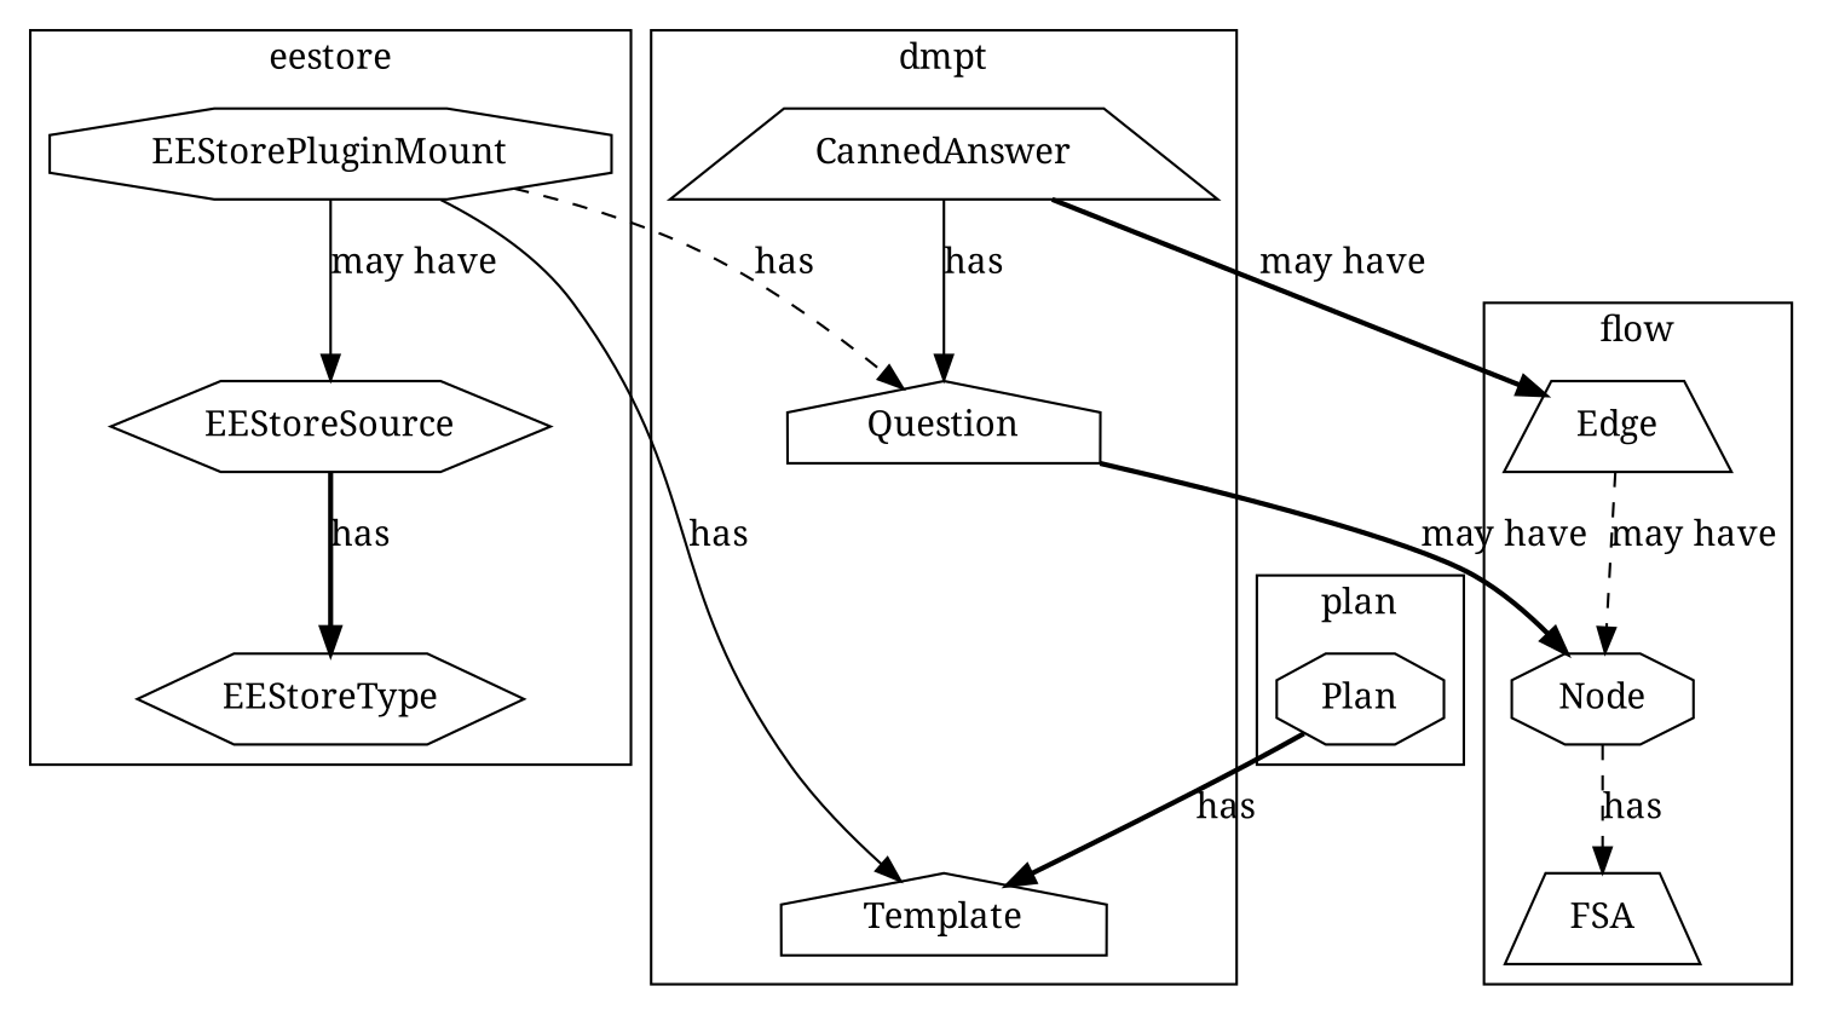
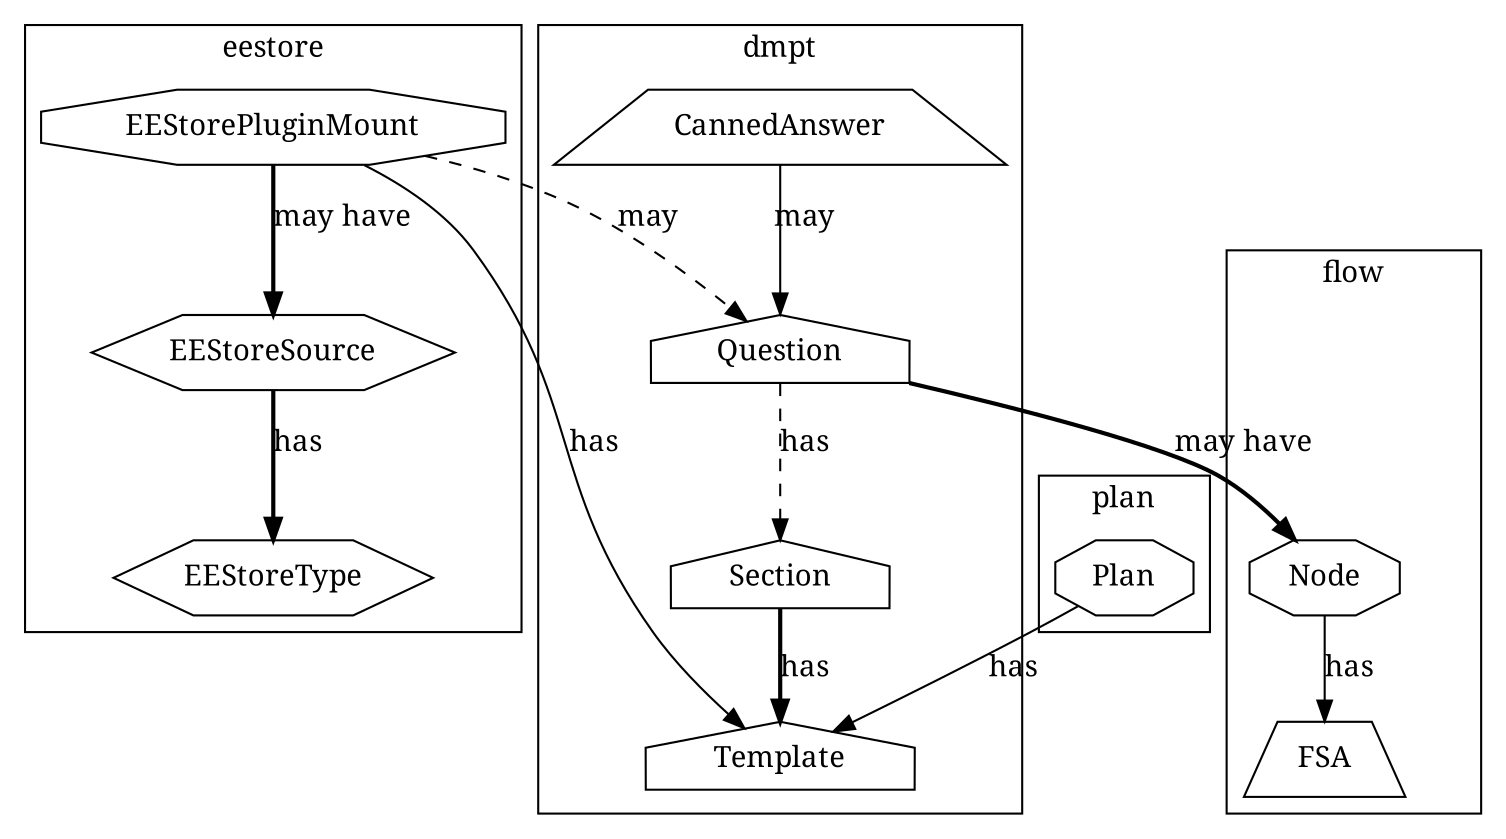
  digraph {
    fontname="Noto Serif"
    node [fontname="Noto Serif" shape=octagon]
    edge [fontname="Noto Serif" style=solid]
    EEStorePluginMount
    EEStoreType [shape=hexagon]
    EEStoreSource [shape=hexagon]
    Question [shape=house]
+   Section [shape=house]
    Template [shape=house]
    CannedAnswer [shape=trapezium]
    Plan
-   "Edge" [group=right shape=trapezium]
    "Node" [group=right]
    FSA [group=right shape=trapezium]
    subgraph cluster_1 {
      label=eestore
      EEStorePluginMount
      EEStoreType
      EEStoreSource
    }
    subgraph cluster_2 {
      label=dmpt
      Question
+     Section
      Template
      CannedAnswer
    }
    subgraph cluster_3 {
      label=plan
      Plan
    }
    subgraph cluster_4 {
      label=flow
-     "Edge"
      "Node"
      FSA
    }
-   EEStorePluginMount -> EEStoreSource [label="may have"]
-   EEStorePluginMount -> Question [label=has style=dashed]
+   EEStorePluginMount -> EEStoreSource [label="may have" style=bold]
+   EEStorePluginMount -> Question [label=may style=dashed]
    EEStorePluginMount -> Template [label=has]
    EEStoreSource -> EEStoreType [label=has style=bold]
+   Question -> Section [label=has style=dashed]
    Question -> "Node" [label="may have" style=bold]
-   CannedAnswer -> Question [label=has]
-   CannedAnswer -> "Edge" [label="may have" style=bold]
-   Plan -> Template [label=has style=bold]
-   "Edge" -> "Node" [label="may have" style=dashed]
-   "Node" -> FSA [label=has style=dashed]
+   Section -> Template [label=has style=bold]
+   CannedAnswer -> Question [label=may]
+   Plan -> Template [label=has]
+   "Node" -> FSA [label=has]
  }
